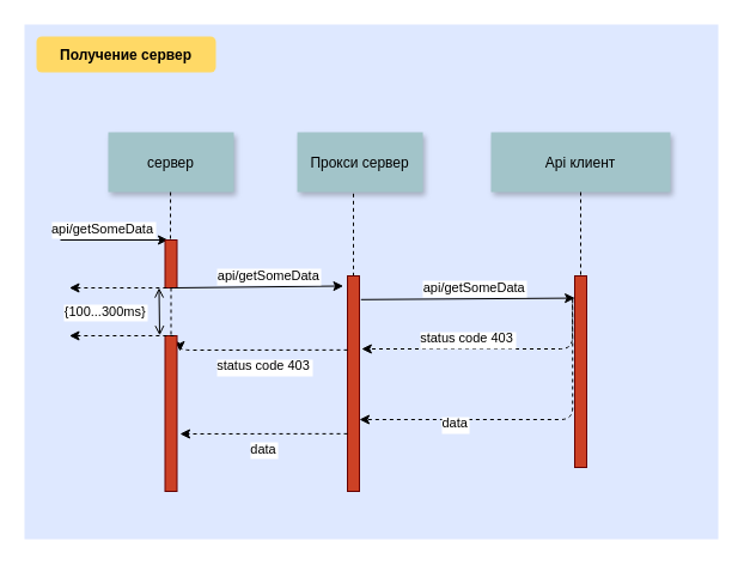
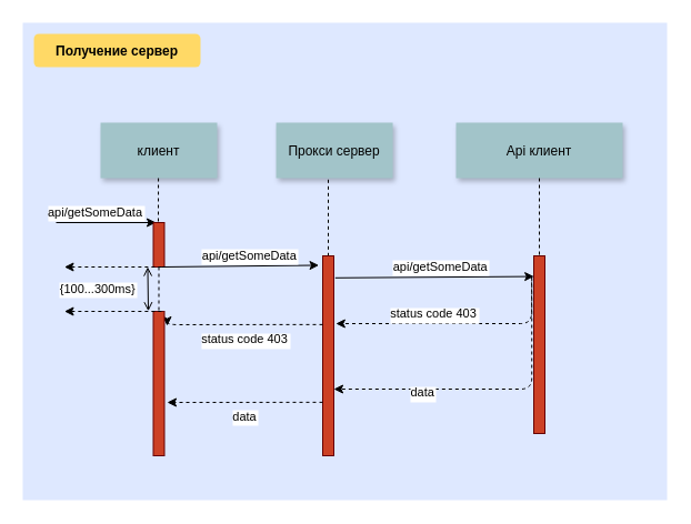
  <mxCell id="0" />
  <mxCell id="1" parent="0" />
  <mxCell id="2" value="" style="fillColor=#DEE8FF;strokeColor=none" vertex="1" parent="1"><mxGeometry x="20" y="20" width="580" height="430" as="geometry" /></mxCell>
  <mxCell id="3" value="Получение сервер" style="rounded=1;fontStyle=1;fillColor=#FFD966;strokeColor=none" vertex="1" parent="1"><mxGeometry x="30" y="30" width="150" height="30" as="geometry" /></mxCell>
- <mxCell id="4" value="сервер" style="shadow=1;fillColor=#A2C4C9;strokeColor=none" vertex="1" parent="1"><mxGeometry x="90" y="110" width="105" height="50" as="geometry" /></mxCell>
+ <mxCell id="4" value="клиент" style="shadow=1;fillColor=#A2C4C9;strokeColor=none" vertex="1" parent="1"><mxGeometry x="90" y="110" width="105" height="50" as="geometry" /></mxCell>
  <mxCell id="5" value="Прокси сервер" style="shadow=1;fillColor=#A2C4C9;strokeColor=none" vertex="1" parent="1"><mxGeometry x="248.06" y="110" width="105" height="50" as="geometry" /></mxCell>
  <mxCell id="6" value="Api клиент" style="shadow=1;fillColor=#A2C4C9;strokeColor=none" vertex="1" parent="1"><mxGeometry x="410" y="110" width="150" height="50" as="geometry" /></mxCell>
  <mxCell id="7" value="" style="edgeStyle=elbowEdgeStyle;elbow=horizontal;endArrow=none;dashed=1" edge="1" parent="1"><mxGeometry x="257.37" y="-380" width="100" height="100" as="geometry"><mxPoint x="142.084" y="160" as="sourcePoint" /><mxPoint x="142.084" y="200" as="targetPoint" /></mxGeometry></mxCell>
  <mxCell id="8" value="api/getSomeData" style="edgeStyle=none;verticalLabelPosition=top;verticalAlign=bottom;labelPosition=left;align=right" edge="1" parent="1"><mxGeometry width="100" height="100" as="geometry"><mxPoint x="50" y="200" as="sourcePoint" /><mxPoint x="140" y="200" as="targetPoint" /><mxPoint x="35" as="offset" /></mxGeometry></mxCell>
  <mxCell id="9" value="" style="fillColor=#CC4125;strokeColor=#660000" vertex="1" parent="1"><mxGeometry x="137.5" y="200" width="10" height="40" as="geometry" /></mxCell>
  <mxCell id="10" value="api/getSomeData" style="edgeStyle=none;verticalLabelPosition=top;verticalAlign=bottom;labelPosition=left;align=right;exitX=0.75;exitY=1;exitDx=0;exitDy=0;entryX=-0.343;entryY=0.047;entryDx=0;entryDy=0;entryPerimeter=0;" edge="1" parent="1" source="9" target="12"><mxGeometry x="70" y="140" width="100" height="100" as="geometry"><mxPoint x="176.25" y="240" as="sourcePoint" /><mxPoint x="266.25" y="240" as="targetPoint" /><mxPoint x="53" as="offset" /></mxGeometry></mxCell>
  <mxCell id="11" value="" style="edgeStyle=elbowEdgeStyle;elbow=horizontal;endArrow=none;dashed=1;entryX=0.5;entryY=0;entryDx=0;entryDy=0;exitX=0.447;exitY=1.026;exitDx=0;exitDy=0;exitPerimeter=0;" edge="1" parent="1" source="5" target="12"><mxGeometry x="495.29" y="-380" width="100" height="100" as="geometry"><mxPoint x="380.004" y="160" as="sourcePoint" /><mxPoint x="380.004" y="200" as="targetPoint" /></mxGeometry></mxCell>
  <mxCell id="12" value="" style="fillColor=#CC4125;strokeColor=#660000" vertex="1" parent="1"><mxGeometry x="290" y="230" width="10" height="180" as="geometry" /></mxCell>
  <mxCell id="13" value="" style="fillColor=#CC4125;strokeColor=#660000" vertex="1" parent="1"><mxGeometry x="480" y="230" width="10" height="160" as="geometry" /></mxCell>
  <mxCell id="14" value="" style="edgeStyle=elbowEdgeStyle;elbow=horizontal;endArrow=none;dashed=1;entryX=0.5;entryY=0;entryDx=0;entryDy=0;exitX=0.5;exitY=1;exitDx=0;exitDy=0;" edge="1" parent="1" source="6" target="13"><mxGeometry x="680.3" y="-380" width="100" height="100" as="geometry"><mxPoint x="480.005" y="161.3" as="sourcePoint" /><mxPoint x="480.01" y="230" as="targetPoint" /></mxGeometry></mxCell>
  <mxCell id="15" value="api/getSomeData" style="edgeStyle=none;verticalLabelPosition=top;verticalAlign=bottom;labelPosition=left;align=right;exitX=1.129;exitY=0.11;exitDx=0;exitDy=0;entryX=0.014;entryY=0.116;entryDx=0;entryDy=0;entryPerimeter=0;exitPerimeter=0;" edge="1" parent="1" source="12" target="13"><mxGeometry x="70" y="140" width="100" height="100" as="geometry"><mxPoint x="300" y="242.5" as="sourcePoint" /><mxPoint x="439.07" y="243.29" as="targetPoint" /><mxPoint x="50" as="offset" /></mxGeometry></mxCell>
  <mxCell id="16" value="status code 403" style="edgeStyle=elbowEdgeStyle;elbow=vertical;dashed=1;verticalLabelPosition=bottom;verticalAlign=top;entryX=1.186;entryY=0.339;entryDx=0;entryDy=0;entryPerimeter=0;exitX=-0.186;exitY=0.111;exitDx=0;exitDy=0;exitPerimeter=0;" edge="1" parent="1" target="12" source="13"><mxGeometry x="332.5" y="-469.347" width="100" height="100" as="geometry"><mxPoint x="480" y="290.047" as="sourcePoint" /><mxPoint x="362.5" y="290.047" as="targetPoint" /><Array as="points"><mxPoint x="450" y="291" /><mxPoint x="450" y="291" /><mxPoint x="460" y="291" /><mxPoint x="420" y="290" /></Array></mxGeometry></mxCell>
  <mxCell id="17" value="data" style="edgeStyle=elbowEdgeStyle;elbow=vertical;dashed=1;verticalLabelPosition=bottom;verticalAlign=top;exitX=-0.176;exitY=0.125;exitDx=0;exitDy=0;exitPerimeter=0;" edge="1" parent="1" source="13"><mxGeometry width="100" height="100" as="geometry"><mxPoint x="480" y="360.047" as="sourcePoint" /><mxPoint x="300" y="350" as="targetPoint" /><Array as="points"><mxPoint x="390" y="350" /></Array><mxPoint x="-9" y="40" as="offset" /></mxGeometry></mxCell>
  <mxCell id="18" value="status code 403" style="edgeStyle=elbowEdgeStyle;elbow=vertical;dashed=1;verticalLabelPosition=bottom;verticalAlign=top;" edge="1" parent="1"><mxGeometry x="142.5" y="-467.537" width="100" height="100" as="geometry"><mxPoint x="290" y="291.857" as="sourcePoint" /><mxPoint x="150" y="293" as="targetPoint" /><Array as="points" /></mxGeometry></mxCell>
  <mxCell id="19" value="data" style="edgeStyle=elbowEdgeStyle;elbow=vertical;dashed=1;verticalLabelPosition=bottom;verticalAlign=top" edge="1" parent="1"><mxGeometry x="142.5" y="-397.537" width="100" height="100" as="geometry"><mxPoint x="290" y="361.857" as="sourcePoint" /><mxPoint x="150" y="362" as="targetPoint" /><Array as="points" /></mxGeometry></mxCell>
  <mxCell id="20" value="" style="fillColor=#CC4125;strokeColor=#660000" vertex="1" parent="1"><mxGeometry x="137.5" y="280" width="10" height="130" as="geometry" /></mxCell>
  <mxCell id="21" value="" style="edgeStyle=none;dashed=1;endArrow=none;exitX=0.5;exitY=1;exitDx=0;exitDy=0;entryX=0.5;entryY=0;entryDx=0;entryDy=0;" edge="1" parent="1" source="9" target="20"><mxGeometry x="39.71" y="-470" width="100" height="100" as="geometry"><mxPoint x="104.71" y="250" as="sourcePoint" /><mxPoint x="104.71" y="330" as="targetPoint" /></mxGeometry></mxCell>
  <mxCell id="22" value="" style="edgeStyle=none;verticalLabelPosition=top;verticalAlign=bottom;labelPosition=left;align=right;endArrow=none;startArrow=classic;dashed=1" edge="1" parent="1"><mxGeometry x="147.5" y="-600.001" width="100" height="100" as="geometry"><mxPoint x="57.5" y="239.999" as="sourcePoint" /><mxPoint x="147.5" y="239.999" as="targetPoint" /></mxGeometry></mxCell>
  <mxCell id="23" value="{100...300ms}" style="edgeStyle=elbowEdgeStyle;elbow=horizontal;startArrow=open;endArrow=open;labelPosition=left;align=right" edge="1" parent="1"><mxGeometry x="73.79" y="139.76" width="100" height="100" as="geometry"><mxPoint x="132.496" y="240" as="sourcePoint" /><mxPoint x="132.79" y="279.76" as="targetPoint" /><mxPoint x="-9" as="offset" /></mxGeometry></mxCell>
  <mxCell id="24" value="" style="edgeStyle=none;verticalLabelPosition=top;verticalAlign=bottom;labelPosition=left;align=right;endArrow=none;startArrow=classic;dashed=1" edge="1" parent="1"><mxGeometry x="147.5" y="-560.001" width="100" height="100" as="geometry"><mxPoint x="57.5" y="279.999" as="sourcePoint" /><mxPoint x="147.5" y="279.999" as="targetPoint" /></mxGeometry></mxCell>
